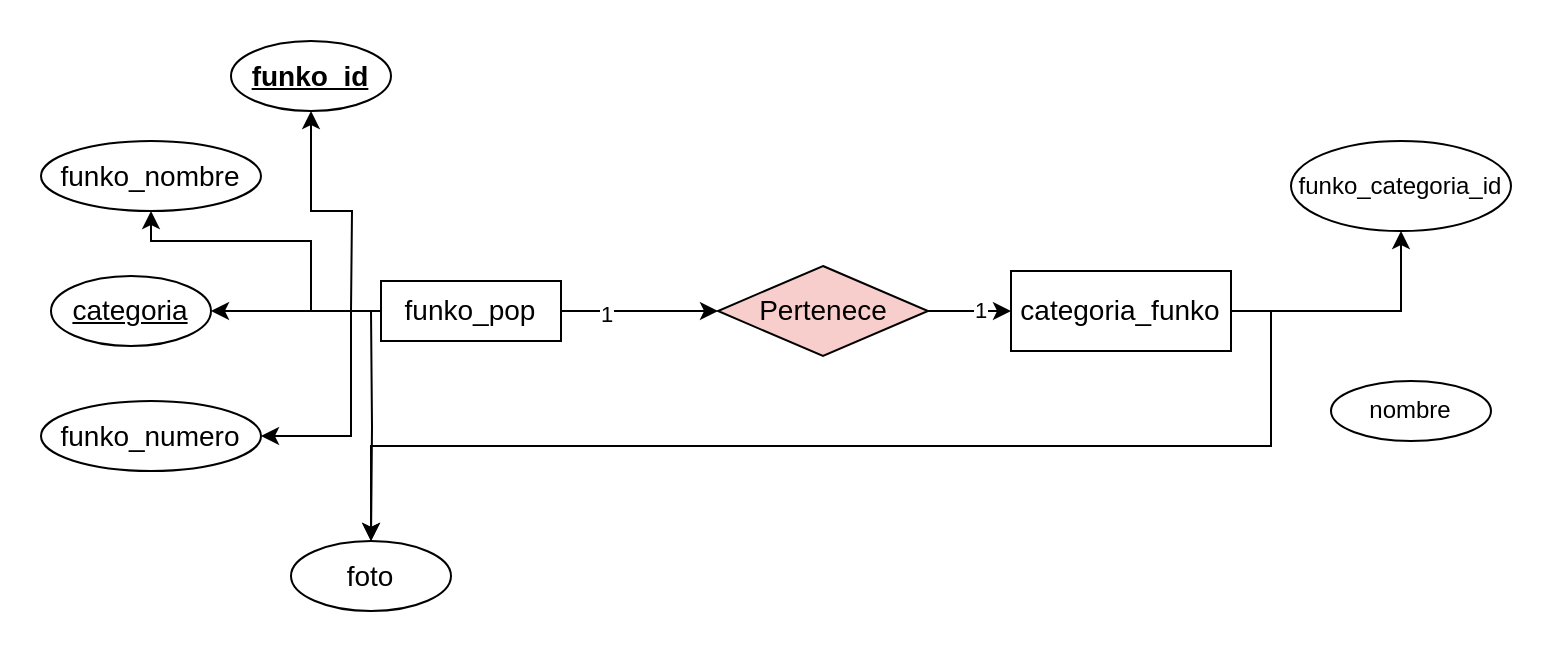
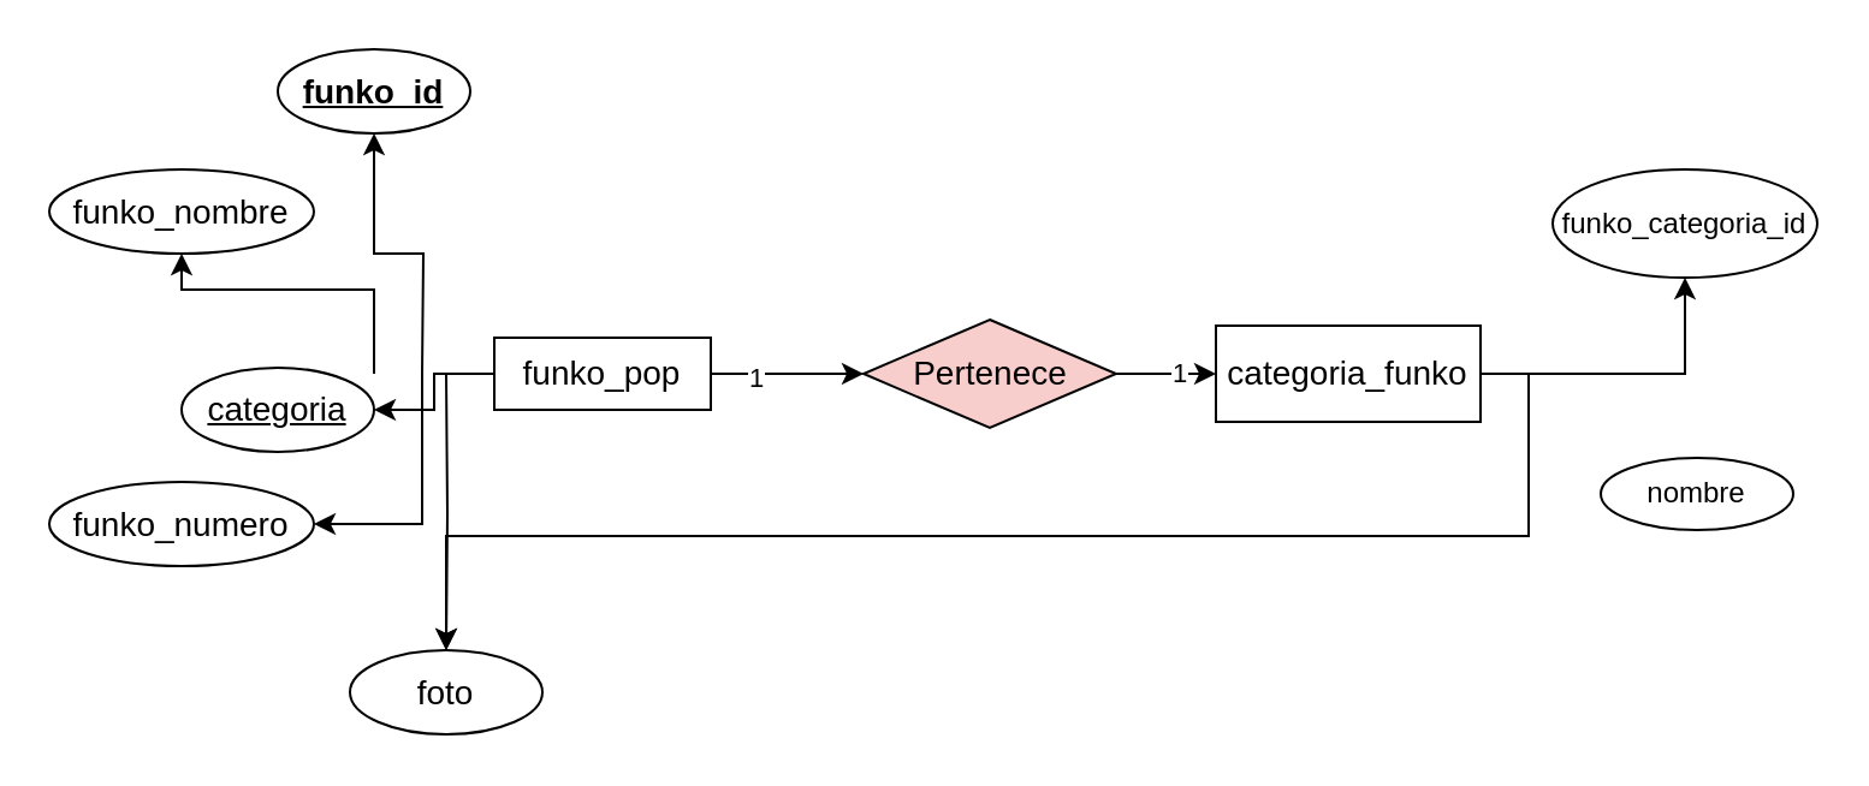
  <mxCell id="0" />
  <mxCell id="1" parent="0" />
  <mxCell id="2" value="" style="edgeStyle=orthogonalEdgeStyle;rounded=0;orthogonalLoop=1;jettySize=auto;html=1;" edge="1" parent="1" source="9" target="12"><mxGeometry relative="1" as="geometry" /></mxCell>
  <mxCell id="3" style="edgeStyle=orthogonalEdgeStyle;rounded=0;orthogonalLoop=1;jettySize=auto;html=1;entryX=0.5;entryY=1;entryDx=0;entryDy=0;" edge="1" parent="1" target="16"><mxGeometry relative="1" as="geometry"><mxPoint x="175" y="155" as="sourcePoint" /></mxGeometry></mxCell>
  <mxCell id="4" style="edgeStyle=orthogonalEdgeStyle;rounded=0;orthogonalLoop=1;jettySize=auto;html=1;" edge="1" parent="1" target="13"><mxGeometry relative="1" as="geometry"><mxPoint x="155" y="155" as="sourcePoint" /><Array as="points"><mxPoint x="155" y="120" /><mxPoint x="75" y="120" /></Array></mxGeometry></mxCell>
  <mxCell id="5" style="edgeStyle=orthogonalEdgeStyle;rounded=0;orthogonalLoop=1;jettySize=auto;html=1;entryX=1;entryY=0.5;entryDx=0;entryDy=0;" edge="1" parent="1" target="14"><mxGeometry relative="1" as="geometry"><mxPoint x="175" y="155" as="sourcePoint" /><Array as="points"><mxPoint x="175" y="218" /></Array></mxGeometry></mxCell>
  <mxCell id="6" style="edgeStyle=orthogonalEdgeStyle;rounded=0;orthogonalLoop=1;jettySize=auto;html=1;entryX=0.5;entryY=0;entryDx=0;entryDy=0;" edge="1" parent="1" target="15"><mxGeometry relative="1" as="geometry"><mxPoint x="185" y="155" as="sourcePoint" /></mxGeometry></mxCell>
  <mxCell id="7" value="" style="edgeStyle=orthogonalEdgeStyle;rounded=0;orthogonalLoop=1;jettySize=auto;html=1;" edge="1" parent="1" source="9" target="19"><mxGeometry relative="1" as="geometry" /></mxCell>
  <mxCell id="8" value="1" style="edgeLabel;html=1;align=center;verticalAlign=middle;resizable=0;points=[];" vertex="1" connectable="0" parent="7"><mxGeometry x="-0.442" y="-1" relative="1" as="geometry"><mxPoint as="offset" /></mxGeometry></mxCell>
- <mxCell id="9" value="&lt;font style=&quot;font-size: 14px;&quot;&gt;funko_pop&lt;/font&gt;" style="rounded=0;whiteSpace=wrap;html=1;" vertex="1" parent="1"><mxGeometry x="190" y="140" width="90" height="30" as="geometry" /></mxCell>
+ <mxCell id="9" value="&lt;font style=&quot;font-size: 14px;&quot;&gt;funko_pop&lt;/font&gt;" style="rounded=0;whiteSpace=wrap;html=1;" vertex="1" parent="1"><mxGeometry x="205" y="140" width="90" height="30" as="geometry" /></mxCell>
  <mxCell id="10" value="" style="edgeStyle=orthogonalEdgeStyle;rounded=0;orthogonalLoop=1;jettySize=auto;html=1;" edge="1" parent="1" source="11" target="20"><mxGeometry relative="1" as="geometry" /></mxCell>
  <mxCell id="11" value="&lt;font style=&quot;font-size: 14px;&quot;&gt;categoria_funko&lt;/font&gt;" style="rounded=0;whiteSpace=wrap;html=1;" vertex="1" parent="1"><mxGeometry x="505" y="135" width="110" height="40" as="geometry" /></mxCell>
- <mxCell id="12" value="&lt;span style=&quot;font-size: 14px;&quot;&gt;&lt;u&gt;categoria&lt;/u&gt;&lt;/span&gt;" style="ellipse;whiteSpace=wrap;html=1;rounded=0;" vertex="1" parent="1"><mxGeometry x="25" y="137.5" width="80" height="35" as="geometry" /></mxCell>
+ <mxCell id="12" value="&lt;span style=&quot;font-size: 14px;&quot;&gt;&lt;u&gt;categoria&lt;/u&gt;&lt;/span&gt;" style="ellipse;whiteSpace=wrap;html=1;rounded=0;" vertex="1" parent="1"><mxGeometry x="75" y="152.5" width="80" height="35" as="geometry" /></mxCell>
  <mxCell id="13" value="&lt;span style=&quot;font-size: 14px;&quot;&gt;funko_nombre&lt;br&gt;&lt;/span&gt;" style="ellipse;whiteSpace=wrap;html=1;rounded=0;" vertex="1" parent="1"><mxGeometry x="20" y="70" width="110" height="35" as="geometry" /></mxCell>
  <mxCell id="14" value="&lt;span style=&quot;font-size: 14px;&quot;&gt;funko_numero&lt;/span&gt;" style="ellipse;whiteSpace=wrap;html=1;rounded=0;" vertex="1" parent="1"><mxGeometry x="20" y="200" width="110" height="35" as="geometry" /></mxCell>
  <mxCell id="15" value="&lt;span style=&quot;font-size: 14px;&quot;&gt;foto&lt;/span&gt;" style="ellipse;whiteSpace=wrap;html=1;rounded=0;" vertex="1" parent="1"><mxGeometry x="145" y="270" width="80" height="35" as="geometry" /></mxCell>
  <mxCell id="16" value="&lt;font style=&quot;font-size: 14px;&quot;&gt;&lt;u&gt;&lt;b&gt;funko_id&lt;/b&gt;&lt;/u&gt;&lt;/font&gt;" style="ellipse;whiteSpace=wrap;html=1;rounded=0;" vertex="1" parent="1"><mxGeometry x="115" y="20" width="80" height="35" as="geometry" /></mxCell>
  <mxCell id="17" style="edgeStyle=orthogonalEdgeStyle;rounded=0;orthogonalLoop=1;jettySize=auto;html=1;exitX=1;exitY=0.5;exitDx=0;exitDy=0;entryX=0;entryY=0.5;entryDx=0;entryDy=0;" edge="1" parent="1" source="19" target="11"><mxGeometry relative="1" as="geometry" /></mxCell>
  <mxCell id="18" value="1" style="edgeLabel;html=1;align=center;verticalAlign=middle;resizable=0;points=[];" vertex="1" connectable="0" parent="17"><mxGeometry x="0.256" y="1" relative="1" as="geometry"><mxPoint as="offset" /></mxGeometry></mxCell>
  <mxCell id="19" value="&lt;font style=&quot;font-size: 14px;&quot;&gt;Pertenece&lt;/font&gt;" style="rhombus;whiteSpace=wrap;html=1;rounded=0;fillColor=#f8cecc;" vertex="1" parent="1"><mxGeometry x="358.5" y="132.5" width="105" height="45" as="geometry" /></mxCell>
  <mxCell id="20" value="funko_categoria_id" style="ellipse;whiteSpace=wrap;html=1;rounded=0;" vertex="1" parent="1"><mxGeometry x="645" y="70" width="110" height="45" as="geometry" /></mxCell>
  <mxCell id="21" value="nombre" style="ellipse;whiteSpace=wrap;html=1;rounded=0;" vertex="1" parent="1"><mxGeometry x="665" y="190" width="80" height="30" as="geometry" /></mxCell>
  <mxCell id="22" style="edgeStyle=orthogonalEdgeStyle;rounded=0;orthogonalLoop=1;jettySize=auto;html=1;exitX=1;exitY=0.5;exitDx=0;exitDy=0;" edge="1" parent="1" source="11" target="15"><mxGeometry relative="1" as="geometry" /></mxCell>
